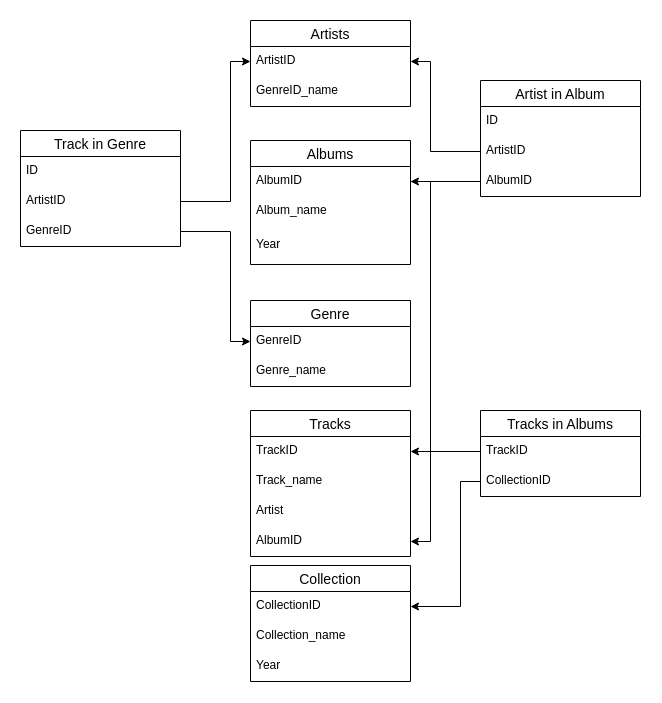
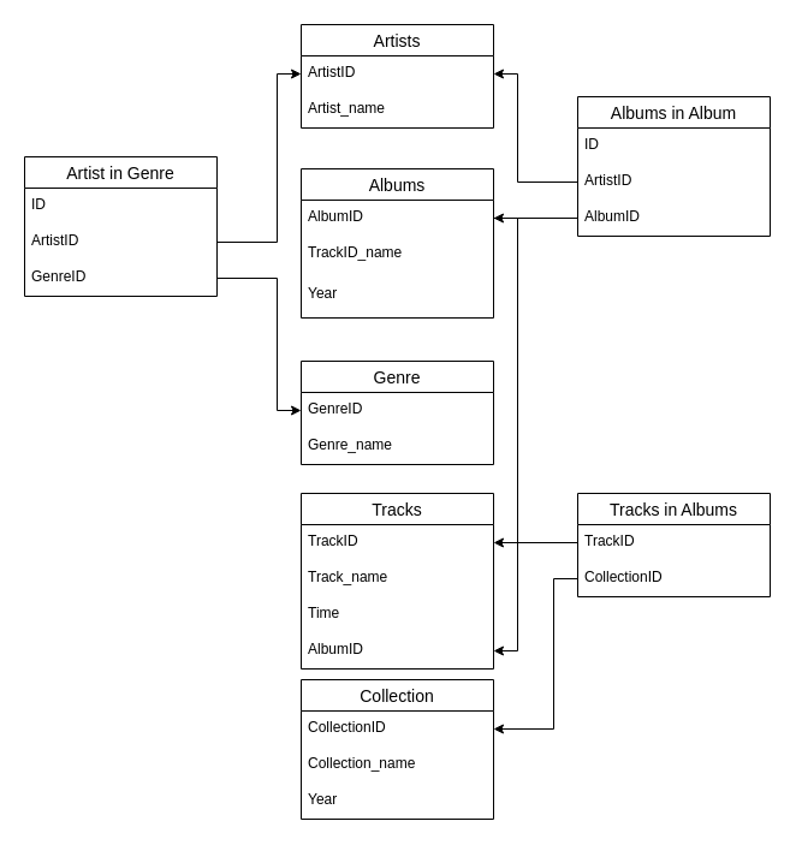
  <mxCell id="0" />
  <mxCell id="1" parent="0" />
  <mxCell id="2" value="Albums" style="swimlane;fontStyle=0;childLayout=stackLayout;horizontal=1;startSize=26;horizontalStack=0;resizeParent=1;resizeParentMax=0;resizeLast=0;collapsible=1;marginBottom=0;align=center;fontSize=14;" parent="1" vertex="1"><mxGeometry x="250" y="140" width="160" height="124" as="geometry" /></mxCell>
  <mxCell id="3" value="AlbumID" style="text;strokeColor=none;fillColor=none;spacingLeft=4;spacingRight=4;overflow=hidden;rotatable=0;points=[[0,0.5],[1,0.5]];portConstraint=eastwest;fontSize=12;" parent="2" vertex="1"><mxGeometry y="26" width="160" height="30" as="geometry" /></mxCell>
- <mxCell id="4" value="Album_name" style="text;strokeColor=none;fillColor=none;spacingLeft=4;spacingRight=4;overflow=hidden;rotatable=0;points=[[0,0.5],[1,0.5]];portConstraint=eastwest;fontSize=12;" parent="2" vertex="1"><mxGeometry y="56" width="160" height="34" as="geometry" /></mxCell>
+ <mxCell id="4" value="TrackID_name" style="text;strokeColor=none;fillColor=none;spacingLeft=4;spacingRight=4;overflow=hidden;rotatable=0;points=[[0,0.5],[1,0.5]];portConstraint=eastwest;fontSize=12;" parent="2" vertex="1"><mxGeometry y="56" width="160" height="34" as="geometry" /></mxCell>
  <mxCell id="5" value="Year" style="text;strokeColor=none;fillColor=none;spacingLeft=4;spacingRight=4;overflow=hidden;rotatable=0;points=[[0,0.5],[1,0.5]];portConstraint=eastwest;fontSize=12;" parent="2" vertex="1"><mxGeometry y="90" width="160" height="34" as="geometry" /></mxCell>
  <mxCell id="6" value="Tracks" style="swimlane;fontStyle=0;childLayout=stackLayout;horizontal=1;startSize=26;horizontalStack=0;resizeParent=1;resizeParentMax=0;resizeLast=0;collapsible=1;marginBottom=0;align=center;fontSize=14;" parent="1" vertex="1"><mxGeometry x="250" y="410" width="160" height="146" as="geometry" /></mxCell>
  <mxCell id="7" value="TrackID" style="text;strokeColor=none;fillColor=none;spacingLeft=4;spacingRight=4;overflow=hidden;rotatable=0;points=[[0,0.5],[1,0.5]];portConstraint=eastwest;fontSize=12;" parent="6" vertex="1"><mxGeometry y="26" width="160" height="30" as="geometry" /></mxCell>
  <mxCell id="8" value="Track_name" style="text;strokeColor=none;fillColor=none;spacingLeft=4;spacingRight=4;overflow=hidden;rotatable=0;points=[[0,0.5],[1,0.5]];portConstraint=eastwest;fontSize=12;" parent="6" vertex="1"><mxGeometry y="56" width="160" height="30" as="geometry" /></mxCell>
- <mxCell id="9" value="Artist" style="text;strokeColor=none;fillColor=none;spacingLeft=4;spacingRight=4;overflow=hidden;rotatable=0;points=[[0,0.5],[1,0.5]];portConstraint=eastwest;fontSize=12;" parent="6" vertex="1"><mxGeometry y="86" width="160" height="30" as="geometry" /></mxCell>
+ <mxCell id="9" value="Time" style="text;strokeColor=none;fillColor=none;spacingLeft=4;spacingRight=4;overflow=hidden;rotatable=0;points=[[0,0.5],[1,0.5]];portConstraint=eastwest;fontSize=12;" parent="6" vertex="1"><mxGeometry y="86" width="160" height="30" as="geometry" /></mxCell>
  <mxCell id="10" value="AlbumID" style="text;strokeColor=none;fillColor=none;spacingLeft=4;spacingRight=4;overflow=hidden;rotatable=0;points=[[0,0.5],[1,0.5]];portConstraint=eastwest;fontSize=12;" parent="6" vertex="1"><mxGeometry y="116" width="160" height="30" as="geometry" /></mxCell>
  <mxCell id="11" value="Genre" style="swimlane;fontStyle=0;childLayout=stackLayout;horizontal=1;startSize=26;horizontalStack=0;resizeParent=1;resizeParentMax=0;resizeLast=0;collapsible=1;marginBottom=0;align=center;fontSize=14;" parent="1" vertex="1"><mxGeometry x="250" y="300" width="160" height="86" as="geometry" /></mxCell>
  <mxCell id="12" value="GenreID" style="text;strokeColor=none;fillColor=none;spacingLeft=4;spacingRight=4;overflow=hidden;rotatable=0;points=[[0,0.5],[1,0.5]];portConstraint=eastwest;fontSize=12;" parent="11" vertex="1"><mxGeometry y="26" width="160" height="30" as="geometry" /></mxCell>
  <mxCell id="13" value="Genre_name" style="text;strokeColor=none;fillColor=none;spacingLeft=4;spacingRight=4;overflow=hidden;rotatable=0;points=[[0,0.5],[1,0.5]];portConstraint=eastwest;fontSize=12;" parent="11" vertex="1"><mxGeometry y="56" width="160" height="30" as="geometry" /></mxCell>
  <mxCell id="14" value="Artists" style="swimlane;fontStyle=0;childLayout=stackLayout;horizontal=1;startSize=26;horizontalStack=0;resizeParent=1;resizeParentMax=0;resizeLast=0;collapsible=1;marginBottom=0;align=center;fontSize=14;" parent="1" vertex="1"><mxGeometry x="250" y="20" width="160" height="86" as="geometry" /></mxCell>
  <mxCell id="15" value="ArtistID" style="text;strokeColor=none;fillColor=none;spacingLeft=4;spacingRight=4;overflow=hidden;rotatable=0;points=[[0,0.5],[1,0.5]];portConstraint=eastwest;fontSize=12;" parent="14" vertex="1"><mxGeometry y="26" width="160" height="30" as="geometry" /></mxCell>
- <mxCell id="16" value="GenreID_name" style="text;strokeColor=none;fillColor=none;spacingLeft=4;spacingRight=4;overflow=hidden;rotatable=0;points=[[0,0.5],[1,0.5]];portConstraint=eastwest;fontSize=12;" parent="14" vertex="1"><mxGeometry y="56" width="160" height="30" as="geometry" /></mxCell>
+ <mxCell id="16" value="Artist_name" style="text;strokeColor=none;fillColor=none;spacingLeft=4;spacingRight=4;overflow=hidden;rotatable=0;points=[[0,0.5],[1,0.5]];portConstraint=eastwest;fontSize=12;" parent="14" vertex="1"><mxGeometry y="56" width="160" height="30" as="geometry" /></mxCell>
  <mxCell id="17" style="edgeStyle=orthogonalEdgeStyle;rounded=0;orthogonalLoop=1;jettySize=auto;html=1;exitX=0;exitY=0.5;exitDx=0;exitDy=0;entryX=0;entryY=0.5;entryDx=0;entryDy=0;" parent="14" source="16" target="16" edge="1"><mxGeometry relative="1" as="geometry"><mxPoint x="-40" y="71" as="targetPoint" /><Array as="points" /></mxGeometry></mxCell>
  <mxCell id="18" value="Collection" style="swimlane;fontStyle=0;childLayout=stackLayout;horizontal=1;startSize=26;horizontalStack=0;resizeParent=1;resizeParentMax=0;resizeLast=0;collapsible=1;marginBottom=0;align=center;fontSize=14;" parent="1" vertex="1"><mxGeometry x="250" y="565" width="160" height="116" as="geometry" /></mxCell>
  <mxCell id="19" value="CollectionID" style="text;strokeColor=none;fillColor=none;spacingLeft=4;spacingRight=4;overflow=hidden;rotatable=0;points=[[0,0.5],[1,0.5]];portConstraint=eastwest;fontSize=12;" parent="18" vertex="1"><mxGeometry y="26" width="160" height="30" as="geometry" /></mxCell>
  <mxCell id="20" value="Collection_name" style="text;strokeColor=none;fillColor=none;spacingLeft=4;spacingRight=4;overflow=hidden;rotatable=0;points=[[0,0.5],[1,0.5]];portConstraint=eastwest;fontSize=12;" parent="18" vertex="1"><mxGeometry y="56" width="160" height="30" as="geometry" /></mxCell>
  <mxCell id="21" value="Year" style="text;strokeColor=none;fillColor=none;spacingLeft=4;spacingRight=4;overflow=hidden;rotatable=0;points=[[0,0.5],[1,0.5]];portConstraint=eastwest;fontSize=12;" parent="18" vertex="1"><mxGeometry y="86" width="160" height="30" as="geometry" /></mxCell>
  <mxCell id="22" value="Tracks in Albums" style="swimlane;fontStyle=0;childLayout=stackLayout;horizontal=1;startSize=26;horizontalStack=0;resizeParent=1;resizeParentMax=0;resizeLast=0;collapsible=1;marginBottom=0;align=center;fontSize=14;" parent="1" vertex="1"><mxGeometry x="480" y="410" width="160" height="86" as="geometry" /></mxCell>
  <mxCell id="23" value="TrackID" style="text;strokeColor=none;fillColor=none;spacingLeft=4;spacingRight=4;overflow=hidden;rotatable=0;points=[[0,0.5],[1,0.5]];portConstraint=eastwest;fontSize=12;" parent="22" vertex="1"><mxGeometry y="26" width="160" height="30" as="geometry" /></mxCell>
  <mxCell id="24" value="CollectionID" style="text;strokeColor=none;fillColor=none;spacingLeft=4;spacingRight=4;overflow=hidden;rotatable=0;points=[[0,0.5],[1,0.5]];portConstraint=eastwest;fontSize=12;" parent="22" vertex="1"><mxGeometry y="56" width="160" height="30" as="geometry" /></mxCell>
- <mxCell id="25" value="Artist in Album" style="swimlane;fontStyle=0;childLayout=stackLayout;horizontal=1;startSize=26;horizontalStack=0;resizeParent=1;resizeParentMax=0;resizeLast=0;collapsible=1;marginBottom=0;align=center;fontSize=14;" parent="1" vertex="1"><mxGeometry x="480" y="80" width="160" height="116" as="geometry" /></mxCell>
+ <mxCell id="25" value="Albums in Album" style="swimlane;fontStyle=0;childLayout=stackLayout;horizontal=1;startSize=26;horizontalStack=0;resizeParent=1;resizeParentMax=0;resizeLast=0;collapsible=1;marginBottom=0;align=center;fontSize=14;" parent="1" vertex="1"><mxGeometry x="480" y="80" width="160" height="116" as="geometry" /></mxCell>
  <mxCell id="26" value="ID" style="text;strokeColor=none;fillColor=none;spacingLeft=4;spacingRight=4;overflow=hidden;rotatable=0;points=[[0,0.5],[1,0.5]];portConstraint=eastwest;fontSize=12;" parent="25" vertex="1"><mxGeometry y="26" width="160" height="30" as="geometry" /></mxCell>
  <mxCell id="27" value="ArtistID" style="text;strokeColor=none;fillColor=none;spacingLeft=4;spacingRight=4;overflow=hidden;rotatable=0;points=[[0,0.5],[1,0.5]];portConstraint=eastwest;fontSize=12;" parent="25" vertex="1"><mxGeometry y="56" width="160" height="30" as="geometry" /></mxCell>
  <mxCell id="28" value="AlbumID" style="text;strokeColor=none;fillColor=none;spacingLeft=4;spacingRight=4;overflow=hidden;rotatable=0;points=[[0,0.5],[1,0.5]];portConstraint=eastwest;fontSize=12;" parent="25" vertex="1"><mxGeometry y="86" width="160" height="30" as="geometry" /></mxCell>
- <mxCell id="29" value="Track in Genre" style="swimlane;fontStyle=0;childLayout=stackLayout;horizontal=1;startSize=26;horizontalStack=0;resizeParent=1;resizeParentMax=0;resizeLast=0;collapsible=1;marginBottom=0;align=center;fontSize=14;" parent="1" vertex="1"><mxGeometry x="20" y="130" width="160" height="116" as="geometry" /></mxCell>
+ <mxCell id="29" value="Artist in Genre" style="swimlane;fontStyle=0;childLayout=stackLayout;horizontal=1;startSize=26;horizontalStack=0;resizeParent=1;resizeParentMax=0;resizeLast=0;collapsible=1;marginBottom=0;align=center;fontSize=14;" parent="1" vertex="1"><mxGeometry x="20" y="130" width="160" height="116" as="geometry" /></mxCell>
  <mxCell id="30" value="ID" style="text;strokeColor=none;fillColor=none;spacingLeft=4;spacingRight=4;overflow=hidden;rotatable=0;points=[[0,0.5],[1,0.5]];portConstraint=eastwest;fontSize=12;" parent="29" vertex="1"><mxGeometry y="26" width="160" height="30" as="geometry" /></mxCell>
  <mxCell id="31" value="ArtistID" style="text;strokeColor=none;fillColor=none;spacingLeft=4;spacingRight=4;overflow=hidden;rotatable=0;points=[[0,0.5],[1,0.5]];portConstraint=eastwest;fontSize=12;" parent="29" vertex="1"><mxGeometry y="56" width="160" height="30" as="geometry" /></mxCell>
  <mxCell id="32" value="GenreID" style="text;strokeColor=none;fillColor=none;spacingLeft=4;spacingRight=4;overflow=hidden;rotatable=0;points=[[0,0.5],[1,0.5]];portConstraint=eastwest;fontSize=12;" parent="29" vertex="1"><mxGeometry y="86" width="160" height="30" as="geometry" /></mxCell>
  <mxCell id="33" style="edgeStyle=orthogonalEdgeStyle;rounded=0;orthogonalLoop=1;jettySize=auto;html=1;exitX=0;exitY=0.5;exitDx=0;exitDy=0;entryX=1;entryY=0.5;entryDx=0;entryDy=0;" parent="1" source="27" target="15" edge="1"><mxGeometry relative="1" as="geometry"><Array as="points"><mxPoint x="430" y="151" /><mxPoint x="430" y="61" /></Array></mxGeometry></mxCell>
  <mxCell id="34" style="edgeStyle=orthogonalEdgeStyle;rounded=0;orthogonalLoop=1;jettySize=auto;html=1;exitX=0;exitY=0.5;exitDx=0;exitDy=0;entryX=1;entryY=0.5;entryDx=0;entryDy=0;" parent="1" source="28" target="3" edge="1"><mxGeometry relative="1" as="geometry" /></mxCell>
  <mxCell id="35" style="edgeStyle=orthogonalEdgeStyle;rounded=0;orthogonalLoop=1;jettySize=auto;html=1;exitX=1;exitY=0.5;exitDx=0;exitDy=0;entryX=0;entryY=0.5;entryDx=0;entryDy=0;" parent="1" source="31" target="15" edge="1"><mxGeometry relative="1" as="geometry"><Array as="points"><mxPoint x="230" y="201" /><mxPoint x="230" y="61" /></Array></mxGeometry></mxCell>
  <mxCell id="36" style="edgeStyle=orthogonalEdgeStyle;rounded=0;orthogonalLoop=1;jettySize=auto;html=1;entryX=1;entryY=0.5;entryDx=0;entryDy=0;" parent="1" source="23" target="7" edge="1"><mxGeometry relative="1" as="geometry" /></mxCell>
  <mxCell id="37" style="edgeStyle=orthogonalEdgeStyle;rounded=0;orthogonalLoop=1;jettySize=auto;html=1;exitX=0;exitY=0.5;exitDx=0;exitDy=0;entryX=1;entryY=0.5;entryDx=0;entryDy=0;" parent="1" source="24" target="19" edge="1"><mxGeometry relative="1" as="geometry"><Array as="points"><mxPoint x="460" y="481" /><mxPoint x="460" y="606" /></Array></mxGeometry></mxCell>
  <mxCell id="38" style="edgeStyle=orthogonalEdgeStyle;rounded=0;orthogonalLoop=1;jettySize=auto;html=1;exitX=1;exitY=0.5;exitDx=0;exitDy=0;entryX=0;entryY=0.5;entryDx=0;entryDy=0;" parent="1" source="32" target="12" edge="1"><mxGeometry relative="1" as="geometry"><Array as="points"><mxPoint x="230" y="231" /><mxPoint x="230" y="341" /></Array></mxGeometry></mxCell>
  <mxCell id="39" style="edgeStyle=orthogonalEdgeStyle;rounded=0;orthogonalLoop=1;jettySize=auto;html=1;exitX=1;exitY=0.5;exitDx=0;exitDy=0;entryX=1;entryY=0.5;entryDx=0;entryDy=0;" parent="1" source="3" target="10" edge="1"><mxGeometry relative="1" as="geometry" /></mxCell>
